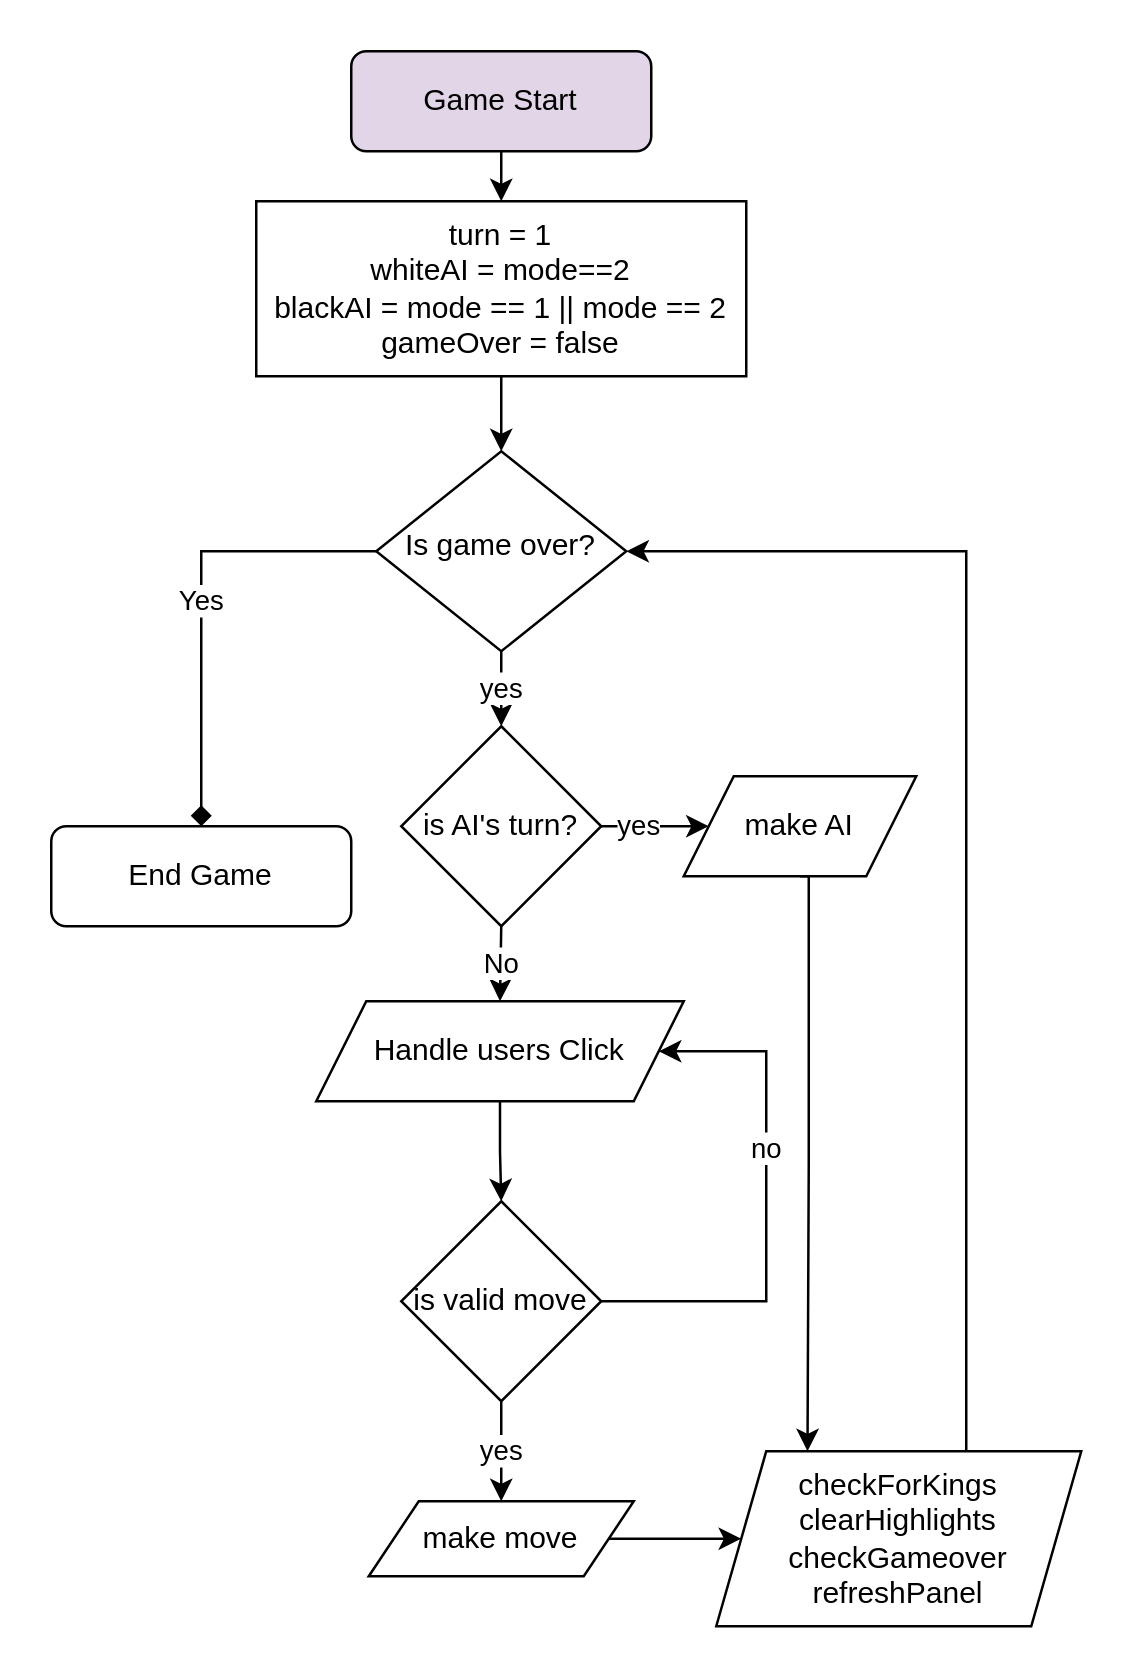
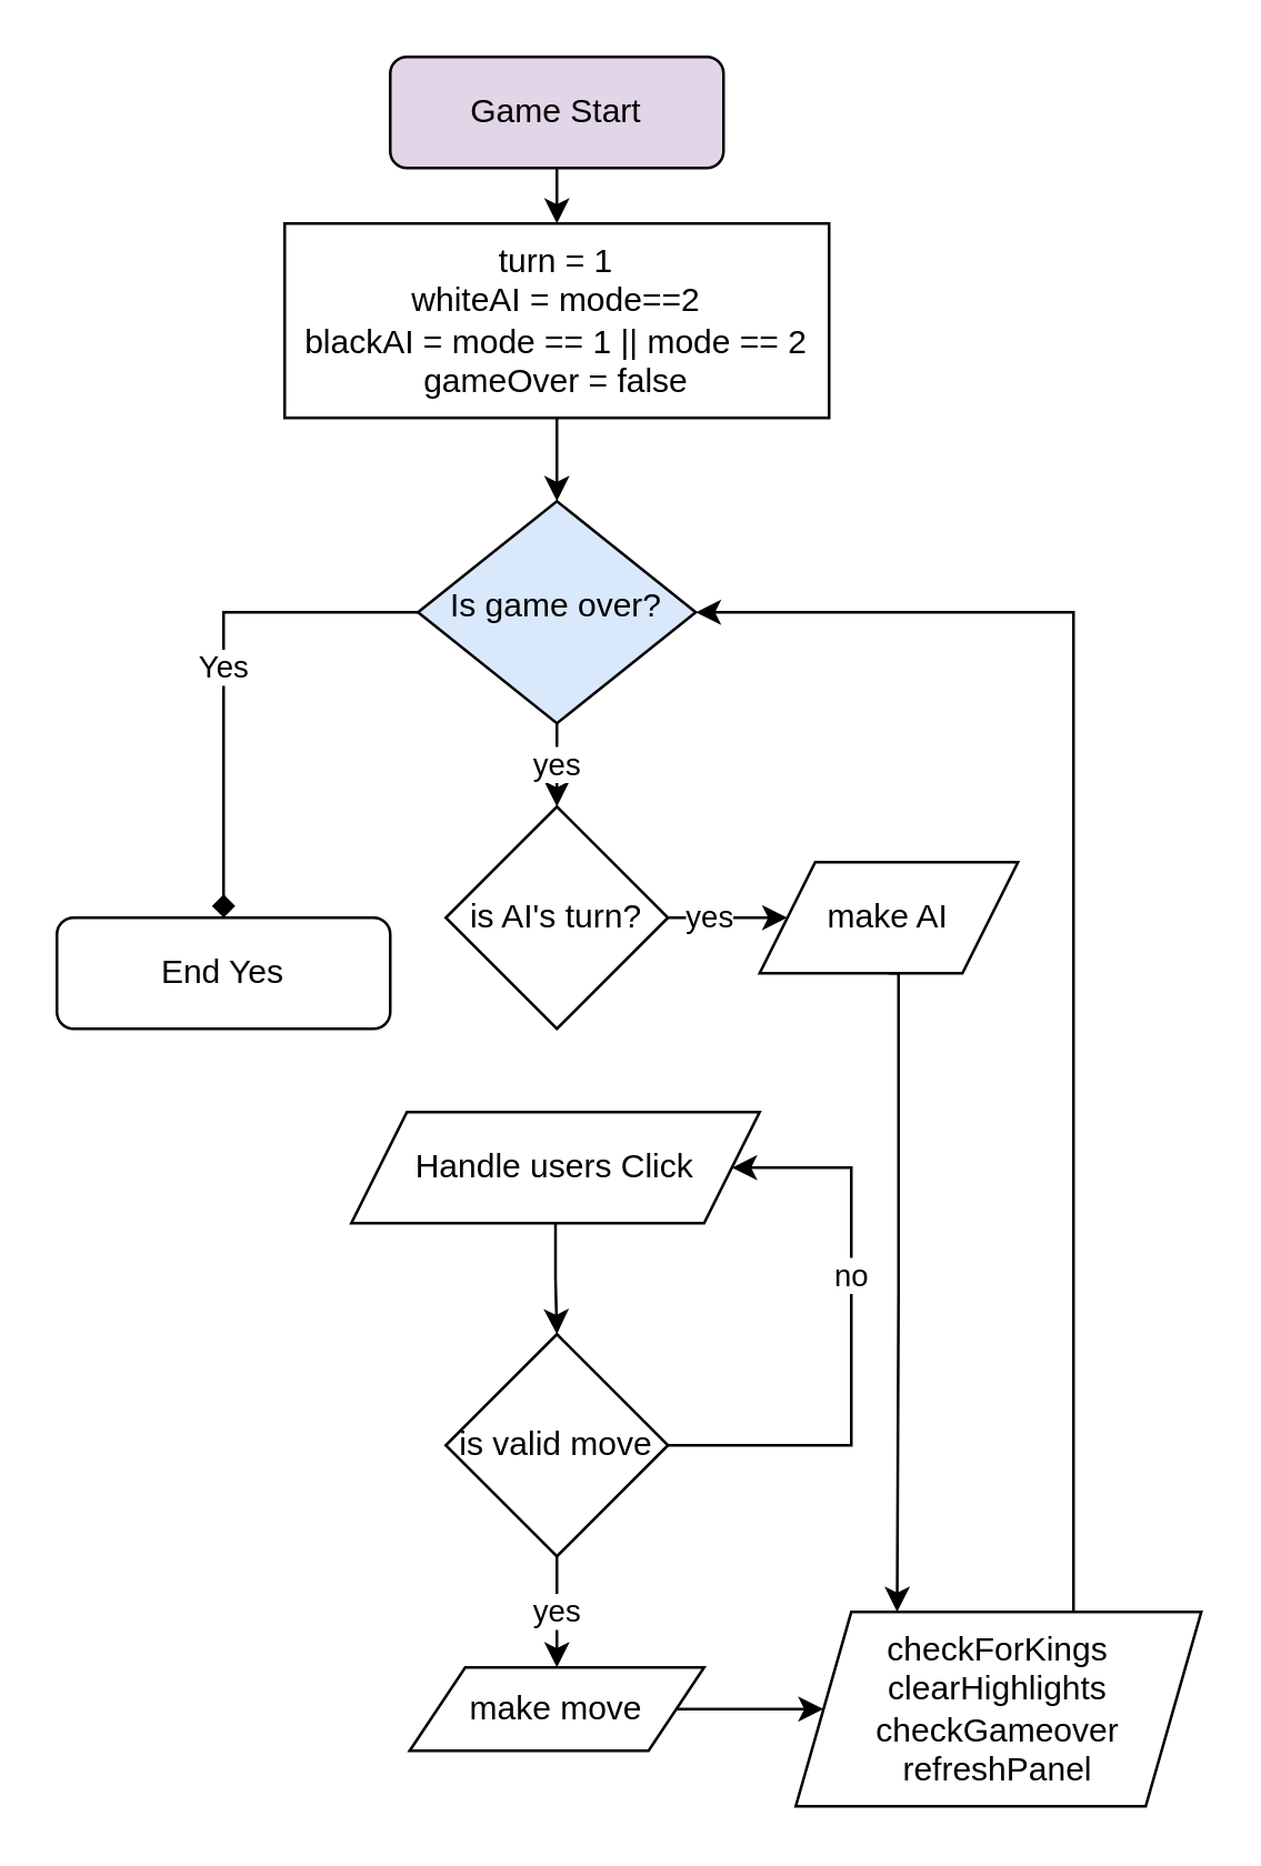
  <mxCell id="0" />
  <mxCell id="1" parent="0" />
  <mxCell id="2" style="edgeStyle=orthogonalEdgeStyle;rounded=0;orthogonalLoop=1;jettySize=auto;html=1;exitX=0.5;exitY=1;exitDx=0;exitDy=0;entryX=0.5;entryY=0;entryDx=0;entryDy=0;" edge="1" parent="1" source="3" target="9"><mxGeometry relative="1" as="geometry" /></mxCell>
  <mxCell id="3" value="&lt;div&gt;Game Start&lt;/div&gt;" style="rounded=1;whiteSpace=wrap;html=1;fontSize=12;glass=0;strokeWidth=1;shadow=0;fillColor=#e1d5e7;" parent="1" vertex="1"><mxGeometry x="140" y="20" width="120" height="40" as="geometry" /></mxCell>
  <mxCell id="4" value="&lt;div&gt;Yes&lt;/div&gt;" style="edgeStyle=orthogonalEdgeStyle;rounded=0;orthogonalLoop=1;jettySize=auto;html=1;exitX=0;exitY=0.5;exitDx=0;exitDy=0;entryX=0.5;entryY=0;entryDx=0;entryDy=0;endArrow=diamond;" edge="1" parent="1" source="6" target="7"><mxGeometry relative="1" as="geometry" /></mxCell>
  <mxCell id="5" value="yes" style="edgeStyle=orthogonalEdgeStyle;rounded=0;orthogonalLoop=1;jettySize=auto;html=1;exitX=0.5;exitY=1;exitDx=0;exitDy=0;entryX=0.5;entryY=0;entryDx=0;entryDy=0;" edge="1" parent="1" source="6" target="14"><mxGeometry relative="1" as="geometry" /></mxCell>
- <mxCell id="6" value="Is game over?" style="rhombus;whiteSpace=wrap;html=1;shadow=0;fontFamily=Helvetica;fontSize=12;align=center;strokeWidth=1;spacing=6;spacingTop=-4;" parent="1" vertex="1"><mxGeometry x="150" y="180" width="100" height="80" as="geometry" /></mxCell>
- <mxCell id="7" value="End Game" style="rounded=1;whiteSpace=wrap;html=1;fontSize=12;glass=0;strokeWidth=1;shadow=0;" parent="1" vertex="1"><mxGeometry x="20" y="330" width="120" height="40" as="geometry" /></mxCell>
+ <mxCell id="6" value="Is game over?" style="rhombus;whiteSpace=wrap;html=1;shadow=0;fontFamily=Helvetica;fontSize=12;align=center;strokeWidth=1;spacing=6;spacingTop=-4;fillColor=#dae8fc;" parent="1" vertex="1"><mxGeometry x="150" y="180" width="100" height="80" as="geometry" /></mxCell>
+ <mxCell id="7" value="End Yes" style="rounded=1;whiteSpace=wrap;html=1;fontSize=12;glass=0;strokeWidth=1;shadow=0;" parent="1" vertex="1"><mxGeometry x="20" y="330" width="120" height="40" as="geometry" /></mxCell>
  <mxCell id="8" style="edgeStyle=orthogonalEdgeStyle;rounded=0;orthogonalLoop=1;jettySize=auto;html=1;exitX=0.5;exitY=1;exitDx=0;exitDy=0;entryX=0.5;entryY=0;entryDx=0;entryDy=0;" edge="1" parent="1" source="9" target="6"><mxGeometry relative="1" as="geometry" /></mxCell>
  <mxCell id="9" value="&lt;div&gt;turn = 1&lt;/div&gt;&lt;div&gt;whiteAI = mode==2&lt;/div&gt;&lt;div&gt;blackAI = mode == 1 || mode == 2&lt;br&gt;&lt;/div&gt;&lt;div&gt;gameOver = false&lt;br&gt;&lt;/div&gt;" style="rounded=0;whiteSpace=wrap;html=1;" vertex="1" parent="1"><mxGeometry x="102" y="80" width="196" height="70" as="geometry" /></mxCell>
  <mxCell id="10" style="edgeStyle=orthogonalEdgeStyle;rounded=0;orthogonalLoop=1;jettySize=auto;html=1;exitX=0.5;exitY=1;exitDx=0;exitDy=0;entryX=0.5;entryY=0;entryDx=0;entryDy=0;" edge="1" parent="1" source="11" target="20"><mxGeometry relative="1" as="geometry" /></mxCell>
  <mxCell id="11" value="Handle users Click" style="shape=parallelogram;perimeter=parallelogramPerimeter;whiteSpace=wrap;html=1;fixedSize=1;" vertex="1" parent="1"><mxGeometry x="126" y="400" width="147" height="40" as="geometry" /></mxCell>
  <mxCell id="12" value="yes" style="edgeStyle=orthogonalEdgeStyle;rounded=0;orthogonalLoop=1;jettySize=auto;html=1;exitX=1;exitY=0.5;exitDx=0;exitDy=0;entryX=0;entryY=0.5;entryDx=0;entryDy=0;" edge="1" parent="1" source="14" target="16"><mxGeometry relative="1" as="geometry"><mxPoint x="276" y="330" as="targetPoint" /></mxGeometry></mxCell>
- <mxCell id="13" value="No" style="edgeStyle=orthogonalEdgeStyle;rounded=0;orthogonalLoop=1;jettySize=auto;html=1;exitX=0.5;exitY=1;exitDx=0;exitDy=0;entryX=0.5;entryY=0;entryDx=0;entryDy=0;" edge="1" parent="1" source="14" target="11"><mxGeometry relative="1" as="geometry" /></mxCell>
  <mxCell id="14" value="is AI's turn?" style="rhombus;whiteSpace=wrap;html=1;" vertex="1" parent="1"><mxGeometry x="160" y="290" width="80" height="80" as="geometry" /></mxCell>
  <mxCell id="15" style="edgeStyle=orthogonalEdgeStyle;rounded=0;orthogonalLoop=1;jettySize=auto;html=1;exitX=0.5;exitY=1;exitDx=0;exitDy=0;entryX=0.25;entryY=0;entryDx=0;entryDy=0;" edge="1" parent="1" source="16" target="24"><mxGeometry relative="1" as="geometry"><Array as="points"><mxPoint x="323" y="350" /><mxPoint x="323" y="465" /></Array></mxGeometry></mxCell>
  <mxCell id="16" value="make AI" style="shape=parallelogram;perimeter=parallelogramPerimeter;whiteSpace=wrap;html=1;fixedSize=1;" vertex="1" parent="1"><mxGeometry x="273" y="310" width="93" height="40" as="geometry" /></mxCell>
  <mxCell id="17" style="edgeStyle=orthogonalEdgeStyle;rounded=0;orthogonalLoop=1;jettySize=auto;html=1;exitX=1;exitY=0.5;exitDx=0;exitDy=0;entryX=1;entryY=0.5;entryDx=0;entryDy=0;" edge="1" parent="1" source="20" target="11"><mxGeometry relative="1" as="geometry"><mxPoint x="306" y="440" as="targetPoint" /><Array as="points"><mxPoint x="306" y="520" /><mxPoint x="306" y="420" /></Array></mxGeometry></mxCell>
  <mxCell id="18" value="no" style="edgeLabel;html=1;align=center;verticalAlign=middle;resizable=0;points=[];" vertex="1" connectable="0" parent="17"><mxGeometry x="0.226" y="1" relative="1" as="geometry"><mxPoint as="offset" /></mxGeometry></mxCell>
  <mxCell id="19" value="yes" style="edgeStyle=orthogonalEdgeStyle;rounded=0;orthogonalLoop=1;jettySize=auto;html=1;exitX=0.5;exitY=1;exitDx=0;exitDy=0;entryX=0.5;entryY=0;entryDx=0;entryDy=0;" edge="1" parent="1" source="20" target="22"><mxGeometry relative="1" as="geometry"><mxPoint x="200" y="590" as="targetPoint" /></mxGeometry></mxCell>
  <mxCell id="20" value="is valid move" style="rhombus;whiteSpace=wrap;html=1;" vertex="1" parent="1"><mxGeometry x="160" y="480" width="80" height="80" as="geometry" /></mxCell>
  <mxCell id="21" style="edgeStyle=orthogonalEdgeStyle;rounded=0;orthogonalLoop=1;jettySize=auto;html=1;exitX=1;exitY=0.5;exitDx=0;exitDy=0;entryX=0;entryY=0.5;entryDx=0;entryDy=0;" edge="1" parent="1" source="22" target="24"><mxGeometry relative="1" as="geometry" /></mxCell>
  <mxCell id="22" value="make move" style="shape=parallelogram;perimeter=parallelogramPerimeter;whiteSpace=wrap;html=1;fixedSize=1;" vertex="1" parent="1"><mxGeometry x="147" y="600" width="106" height="30" as="geometry" /></mxCell>
  <mxCell id="23" style="edgeStyle=orthogonalEdgeStyle;rounded=0;orthogonalLoop=1;jettySize=auto;html=1;exitX=0.5;exitY=0;exitDx=0;exitDy=0;entryX=1;entryY=0.5;entryDx=0;entryDy=0;" edge="1" parent="1" source="24" target="6"><mxGeometry relative="1" as="geometry"><Array as="points"><mxPoint x="386" y="580" /><mxPoint x="386" y="220" /></Array></mxGeometry></mxCell>
  <mxCell id="24" value="&lt;div&gt;checkForKings&lt;/div&gt;&lt;div&gt;clearHighlights&lt;/div&gt;&lt;div&gt;checkGameover&lt;/div&gt;&lt;div&gt;refreshPanel&lt;br&gt;&lt;/div&gt;" style="shape=parallelogram;perimeter=parallelogramPerimeter;whiteSpace=wrap;html=1;fixedSize=1;" vertex="1" parent="1"><mxGeometry x="286" y="580" width="146" height="70" as="geometry" /></mxCell>
